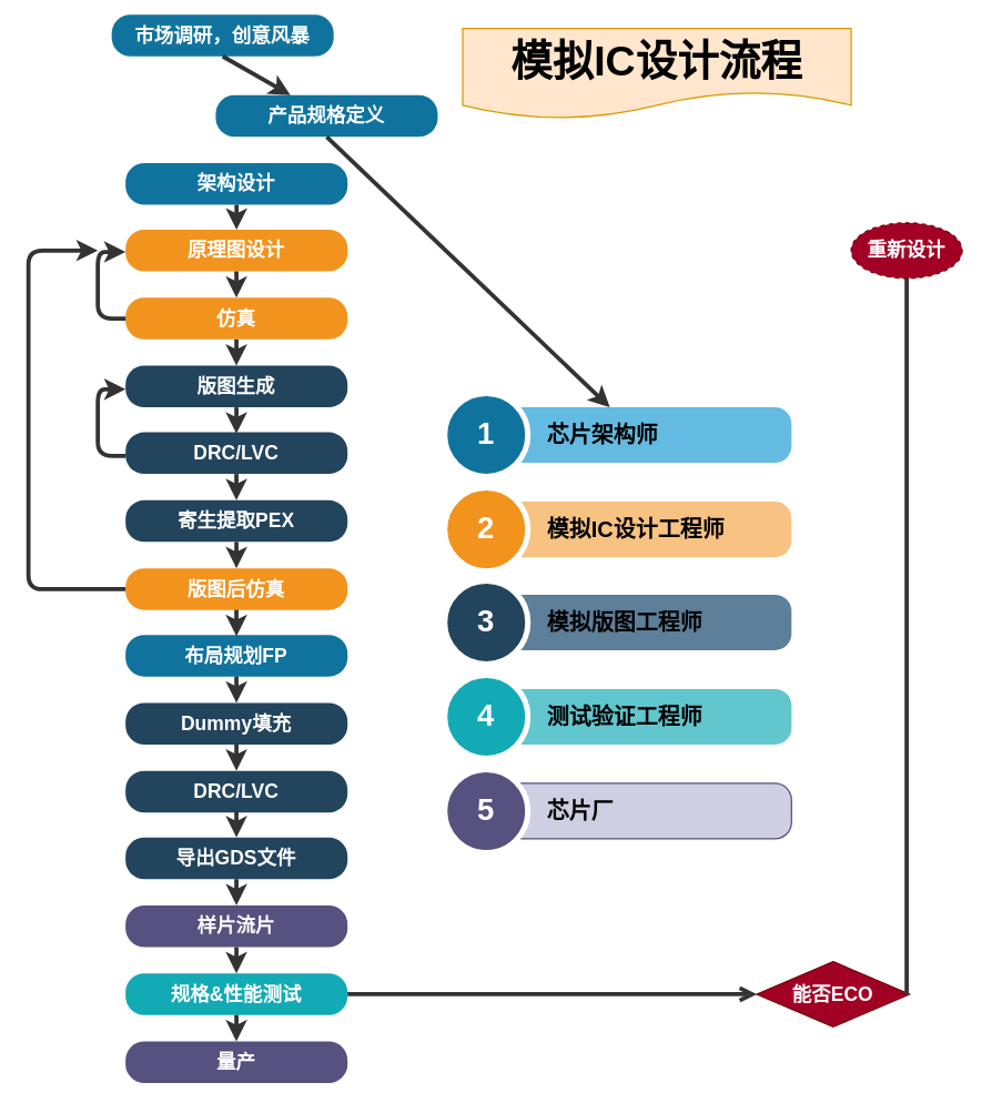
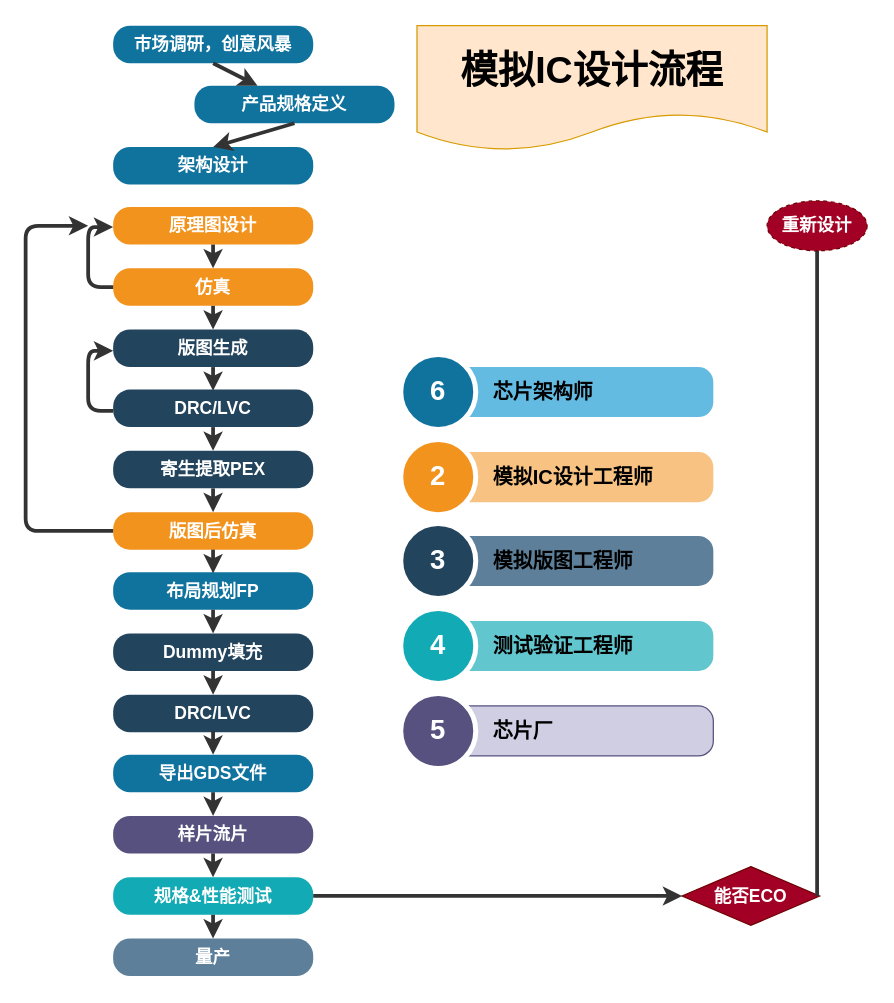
  <mxCell id="0" />
  <mxCell id="1" parent="0" />
- <mxCell id="2" value="市场调研，创意风暴" style="fillColor=#10739E;strokecolor=none;rounded=1;fontColor=#FFFFFF;strokeColor=none;fontStyle=1;fontSize=14;whiteSpace=wrap;html=1;arcSize=45;" parent="1" vertex="1"><mxGeometry x="80" y="10" width="160" height="30" as="geometry" /></mxCell>
+ <mxCell id="2" value="市场调研，创意风暴" style="fillColor=#10739E;strokecolor=none;rounded=1;fontColor=#FFFFFF;strokeColor=none;fontStyle=1;fontSize=14;whiteSpace=wrap;html=1;arcSize=45;" parent="1" vertex="1"><mxGeometry x="90" y="20" width="160" height="30" as="geometry" /></mxCell>
  <mxCell id="3" value="原理图设计" style="fillColor=#F2931E;strokecolor=none;rounded=1;fontColor=#FFFFFF;strokeColor=none;fontStyle=1;fontSize=14;whiteSpace=wrap;html=1;arcSize=45;" parent="1" vertex="1"><mxGeometry x="90" y="165" width="160" height="30" as="geometry" /></mxCell>
  <mxCell id="4" value="版图生成" style="fillColor=#23445D;strokecolor=none;rounded=1;fontColor=#FFFFFF;strokeColor=none;fontStyle=1;fontSize=14;whiteSpace=wrap;html=1;arcSize=45;" parent="1" vertex="1"><mxGeometry x="90" y="263" width="160" height="30" as="geometry" /></mxCell>
  <mxCell id="5" value="规格&amp;amp;性能测试" style="fillColor=#12AAB5;strokecolor=none;rounded=1;fontColor=#FFFFFF;strokeColor=none;fontStyle=1;fontSize=14;whiteSpace=wrap;html=1;arcSize=45;" parent="1" vertex="1"><mxGeometry x="90" y="701" width="160" height="30" as="geometry" /></mxCell>
  <mxCell id="6" value="样片流片" style="fillColor=#56517E;strokecolor=none;rounded=1;fontColor=#FFFFFF;strokeColor=none;fontStyle=1;fontSize=14;whiteSpace=wrap;html=1;arcSize=45;" parent="1" vertex="1"><mxGeometry x="90" y="652" width="160" height="30" as="geometry" /></mxCell>
  <mxCell id="7" value="产品规格定义" style="fillColor=#10739E;strokecolor=none;rounded=1;fontColor=#FFFFFF;strokeColor=none;fontStyle=1;fontSize=14;whiteSpace=wrap;html=1;arcSize=45;" parent="1" vertex="1"><mxGeometry x="155" y="68" width="160" height="30" as="geometry" /></mxCell>
  <mxCell id="8" value="架构设计" style="fillColor=#10739E;strokecolor=none;rounded=1;fontColor=#FFFFFF;strokeColor=none;fontStyle=1;fontSize=14;whiteSpace=wrap;html=1;arcSize=45;" parent="1" vertex="1"><mxGeometry x="90" y="117" width="160" height="30" as="geometry" /></mxCell>
  <mxCell id="9" value="仿真" style="fillColor=#F2931E;strokecolor=none;rounded=1;fontColor=#FFFFFF;strokeColor=none;fontStyle=1;fontSize=14;whiteSpace=wrap;html=1;arcSize=45;" parent="1" vertex="1"><mxGeometry x="90" y="214" width="160" height="30" as="geometry" /></mxCell>
  <mxCell id="10" value="DRC/LVC" style="fillColor=#23445D;strokecolor=none;rounded=1;fontColor=#FFFFFF;strokeColor=none;fontStyle=1;fontSize=14;whiteSpace=wrap;html=1;arcSize=45;" parent="1" vertex="1"><mxGeometry x="90" y="311" width="160" height="30" as="geometry" /></mxCell>
  <mxCell id="11" value="寄生提取PEX" style="fillColor=#23445D;strokecolor=none;rounded=1;fontColor=#FFFFFF;strokeColor=none;fontStyle=1;fontSize=14;whiteSpace=wrap;html=1;arcSize=45;" parent="1" vertex="1"><mxGeometry x="90" y="360" width="160" height="30" as="geometry" /></mxCell>
  <mxCell id="12" value="版图后仿真" style="fillColor=#F2931E;strokecolor=none;rounded=1;fontColor=#FFFFFF;strokeColor=none;fontStyle=1;fontSize=14;whiteSpace=wrap;html=1;arcSize=45;" parent="1" vertex="1"><mxGeometry x="90" y="409" width="160" height="30" as="geometry" /></mxCell>
  <mxCell id="13" value="布局规划FP" style="fillColor=#10739e;strokecolor=none;rounded=1;fontColor=#FFFFFF;strokeColor=none;fontStyle=1;fontSize=14;whiteSpace=wrap;html=1;arcSize=45;" parent="1" vertex="1"><mxGeometry x="90" y="457" width="160" height="30" as="geometry" /></mxCell>
  <mxCell id="14" value="Dummy填充" style="fillColor=#23445D;strokecolor=none;rounded=1;fontColor=#FFFFFF;strokeColor=none;fontStyle=1;fontSize=14;whiteSpace=wrap;html=1;arcSize=45;" parent="1" vertex="1"><mxGeometry x="90" y="506" width="160" height="30" as="geometry" /></mxCell>
  <mxCell id="15" value="DRC/LVC" style="fillColor=#23445D;strokecolor=none;rounded=1;fontColor=#FFFFFF;strokeColor=none;fontStyle=1;fontSize=14;whiteSpace=wrap;html=1;arcSize=45;" parent="1" vertex="1"><mxGeometry x="90" y="555" width="160" height="30" as="geometry" /></mxCell>
- <mxCell id="16" value="导出GDS文件" style="fillColor=#23445D;strokecolor=none;rounded=1;fontColor=#FFFFFF;strokeColor=none;fontStyle=1;fontSize=14;whiteSpace=wrap;html=1;arcSize=45;" parent="1" vertex="1"><mxGeometry x="90" y="603" width="160" height="30" as="geometry" /></mxCell>
- <mxCell id="17" value="量产" style="fillColor=#56517E;strokecolor=none;rounded=1;fontColor=#FFFFFF;strokeColor=none;fontStyle=1;fontSize=14;whiteSpace=wrap;html=1;arcSize=45;" parent="1" vertex="1"><mxGeometry x="90" y="750" width="160" height="30" as="geometry" /></mxCell>
+ <mxCell id="16" value="导出GDS文件" style="fillColor=#10739e;strokecolor=none;rounded=1;fontColor=#FFFFFF;strokeColor=none;fontStyle=1;fontSize=14;whiteSpace=wrap;html=1;arcSize=45;" parent="1" vertex="1"><mxGeometry x="90" y="603" width="160" height="30" as="geometry" /></mxCell>
+ <mxCell id="17" value="量产" style="fillColor=#5d7f99;strokecolor=none;rounded=1;fontColor=#FFFFFF;strokeColor=none;fontStyle=1;fontSize=14;whiteSpace=wrap;html=1;arcSize=45;" parent="1" vertex="1"><mxGeometry x="90" y="750" width="160" height="30" as="geometry" /></mxCell>
  <mxCell id="18" value="" style="endArrow=classic;html=1;rounded=1;exitX=0.5;exitY=1;exitDx=0;exitDy=0;strokeWidth=3;arcSize=45;strokeColor=#333333;" parent="1" source="2" target="7" edge="1"><mxGeometry width="50" height="50" relative="1" as="geometry"><mxPoint x="140" y="70" as="sourcePoint" /><mxPoint x="180" y="60" as="targetPoint" /></mxGeometry></mxCell>
- <mxCell id="19" value="" style="endArrow=classic;html=1;rounded=1;exitX=0.5;exitY=1;exitDx=0;exitDy=0;strokeWidth=3;arcSize=45;strokeColor=#333333;" parent="1" source="7" target="40" edge="1"><mxGeometry width="50" height="50" relative="1" as="geometry"><mxPoint x="170" y="100" as="sourcePoint" /><mxPoint x="180" y="78" as="targetPoint" /></mxGeometry></mxCell>
- <mxCell id="20" value="" style="endArrow=classic;html=1;rounded=1;entryX=0.5;entryY=0;entryDx=0;entryDy=0;exitX=0.5;exitY=1;exitDx=0;exitDy=0;strokeWidth=3;arcSize=45;strokeColor=#333333;" parent="1" source="8" target="3" edge="1"><mxGeometry width="50" height="50" relative="1" as="geometry"><mxPoint x="180" y="108" as="sourcePoint" /><mxPoint x="180" y="129" as="targetPoint" /></mxGeometry></mxCell>
+ <mxCell id="19" value="" style="endArrow=classic;html=1;rounded=1;entryX=0.5;entryY=0;entryDx=0;entryDy=0;exitX=0.5;exitY=1;exitDx=0;exitDy=0;strokeWidth=3;arcSize=45;strokeColor=#333333;" parent="1" source="7" target="8" edge="1"><mxGeometry width="50" height="50" relative="1" as="geometry"><mxPoint x="170" y="100" as="sourcePoint" /><mxPoint x="180" y="78" as="targetPoint" /></mxGeometry></mxCell>
  <mxCell id="21" value="" style="endArrow=classic;html=1;rounded=1;entryX=0.5;entryY=0;entryDx=0;entryDy=0;exitX=0.5;exitY=1;exitDx=0;exitDy=0;strokeWidth=3;arcSize=45;strokeColor=#333333;" parent="1" edge="1"><mxGeometry width="50" height="50" relative="1" as="geometry"><mxPoint x="169.91" y="195" as="sourcePoint" /><mxPoint x="169.91" y="214" as="targetPoint" /></mxGeometry></mxCell>
  <mxCell id="22" value="" style="endArrow=classic;html=1;rounded=1;entryX=0.5;entryY=0;entryDx=0;entryDy=0;exitX=0.5;exitY=1;exitDx=0;exitDy=0;strokeWidth=3;arcSize=45;strokeColor=#333333;" parent="1" edge="1"><mxGeometry width="50" height="50" relative="1" as="geometry"><mxPoint x="169.91" y="244" as="sourcePoint" /><mxPoint x="169.91" y="263" as="targetPoint" /></mxGeometry></mxCell>
  <mxCell id="23" value="" style="endArrow=classic;html=1;rounded=1;entryX=0.5;entryY=0;entryDx=0;entryDy=0;exitX=0.5;exitY=1;exitDx=0;exitDy=0;strokeWidth=3;arcSize=45;strokeColor=#333333;" parent="1" edge="1"><mxGeometry width="50" height="50" relative="1" as="geometry"><mxPoint x="169.91" y="293" as="sourcePoint" /><mxPoint x="169.91" y="312" as="targetPoint" /></mxGeometry></mxCell>
  <mxCell id="24" value="" style="endArrow=classic;html=1;rounded=1;entryX=0.5;entryY=0;entryDx=0;entryDy=0;exitX=0.5;exitY=1;exitDx=0;exitDy=0;strokeWidth=3;arcSize=45;strokeColor=#333333;" parent="1" edge="1"><mxGeometry width="50" height="50" relative="1" as="geometry"><mxPoint x="169.91" y="341" as="sourcePoint" /><mxPoint x="169.91" y="360" as="targetPoint" /></mxGeometry></mxCell>
  <mxCell id="25" value="" style="endArrow=classic;html=1;rounded=1;entryX=0.5;entryY=0;entryDx=0;entryDy=0;exitX=0.5;exitY=1;exitDx=0;exitDy=0;strokeWidth=3;arcSize=45;strokeColor=#333333;" parent="1" edge="1"><mxGeometry width="50" height="50" relative="1" as="geometry"><mxPoint x="169.91" y="390" as="sourcePoint" /><mxPoint x="169.91" y="409" as="targetPoint" /></mxGeometry></mxCell>
  <mxCell id="26" value="" style="endArrow=classic;html=1;rounded=1;entryX=0.5;entryY=0;entryDx=0;entryDy=0;exitX=0.5;exitY=1;exitDx=0;exitDy=0;strokeWidth=3;arcSize=45;strokeColor=#333333;" parent="1" edge="1"><mxGeometry width="50" height="50" relative="1" as="geometry"><mxPoint x="169.91" y="439" as="sourcePoint" /><mxPoint x="169.91" y="458" as="targetPoint" /></mxGeometry></mxCell>
  <mxCell id="27" value="" style="endArrow=classic;html=1;rounded=1;entryX=0.5;entryY=0;entryDx=0;entryDy=0;exitX=0.5;exitY=1;exitDx=0;exitDy=0;strokeWidth=3;arcSize=45;strokeColor=#333333;" parent="1" edge="1"><mxGeometry width="50" height="50" relative="1" as="geometry"><mxPoint x="169.91" y="487" as="sourcePoint" /><mxPoint x="169.91" y="506" as="targetPoint" /></mxGeometry></mxCell>
  <mxCell id="28" value="" style="endArrow=classic;html=1;rounded=1;entryX=0.5;entryY=0;entryDx=0;entryDy=0;exitX=0.5;exitY=1;exitDx=0;exitDy=0;strokeWidth=3;arcSize=45;strokeColor=#333333;" parent="1" edge="1"><mxGeometry width="50" height="50" relative="1" as="geometry"><mxPoint x="169.91" y="536" as="sourcePoint" /><mxPoint x="169.91" y="555" as="targetPoint" /></mxGeometry></mxCell>
  <mxCell id="29" value="" style="endArrow=classic;html=1;rounded=1;entryX=0.5;entryY=0;entryDx=0;entryDy=0;exitX=0.5;exitY=1;exitDx=0;exitDy=0;strokeWidth=3;arcSize=45;strokeColor=#333333;" parent="1" edge="1"><mxGeometry width="50" height="50" relative="1" as="geometry"><mxPoint x="169.91" y="584" as="sourcePoint" /><mxPoint x="169.91" y="603" as="targetPoint" /></mxGeometry></mxCell>
  <mxCell id="30" value="" style="endArrow=classic;html=1;rounded=1;entryX=0.5;entryY=0;entryDx=0;entryDy=0;exitX=0.5;exitY=1;exitDx=0;exitDy=0;strokeWidth=3;arcSize=45;strokeColor=#333333;" parent="1" edge="1"><mxGeometry width="50" height="50" relative="1" as="geometry"><mxPoint x="169.91" y="633" as="sourcePoint" /><mxPoint x="169.91" y="652" as="targetPoint" /></mxGeometry></mxCell>
  <mxCell id="31" value="" style="endArrow=classic;html=1;rounded=1;entryX=0.5;entryY=0;entryDx=0;entryDy=0;exitX=0.5;exitY=1;exitDx=0;exitDy=0;strokeWidth=3;arcSize=45;strokeColor=#333333;" parent="1" edge="1"><mxGeometry width="50" height="50" relative="1" as="geometry"><mxPoint x="169.91" y="682" as="sourcePoint" /><mxPoint x="169.91" y="701" as="targetPoint" /></mxGeometry></mxCell>
  <mxCell id="32" value="" style="endArrow=classic;html=1;rounded=1;entryX=0.5;entryY=0;entryDx=0;entryDy=0;exitX=0.5;exitY=1;exitDx=0;exitDy=0;strokeWidth=3;arcSize=45;strokeColor=#333333;" parent="1" edge="1"><mxGeometry width="50" height="50" relative="1" as="geometry"><mxPoint x="169.91" y="731" as="sourcePoint" /><mxPoint x="169.91" y="750" as="targetPoint" /></mxGeometry></mxCell>
  <mxCell id="33" value="" style="endArrow=classic;html=1;rounded=1;exitX=0;exitY=0.5;exitDx=0;exitDy=0;entryX=0;entryY=0.5;entryDx=0;entryDy=0;strokeWidth=3;strokeColor=#333333;" parent="1" edge="1"><mxGeometry width="50" height="50" relative="1" as="geometry"><mxPoint x="90" y="229" as="sourcePoint" /><mxPoint x="90" y="181" as="targetPoint" /><Array as="points"><mxPoint x="70" y="229" /><mxPoint x="70" y="181" /></Array></mxGeometry></mxCell>
  <mxCell id="34" value="" style="endArrow=classic;html=1;rounded=1;exitX=0;exitY=0.5;exitDx=0;exitDy=0;entryX=0;entryY=0.5;entryDx=0;entryDy=0;strokeWidth=3;strokeColor=#333333;" parent="1" edge="1"><mxGeometry width="50" height="50" relative="1" as="geometry"><mxPoint x="90" y="328" as="sourcePoint" /><mxPoint x="90" y="280" as="targetPoint" /><Array as="points"><mxPoint x="70" y="328" /><mxPoint x="70" y="280" /></Array></mxGeometry></mxCell>
  <mxCell id="35" value="" style="endArrow=classic;html=1;rounded=1;exitX=0;exitY=0.5;exitDx=0;exitDy=0;strokeWidth=3;strokeColor=#333333;" parent="1" source="12" edge="1"><mxGeometry width="50" height="50" relative="1" as="geometry"><mxPoint x="90" y="428" as="sourcePoint" /><mxPoint x="70" y="180" as="targetPoint" /><Array as="points"><mxPoint x="20" y="424" /><mxPoint x="20" y="180" /></Array></mxGeometry></mxCell>
  <mxCell id="36" value="&lt;font style=&quot;font-size: 14px;&quot;&gt;能否ECO&lt;/font&gt;" style="rhombus;whiteSpace=wrap;html=1;fillColor=#a20025;strokeColor=#6F0000;fontColor=#ffffff;shadow=0;fontStyle=1" parent="1" vertex="1"><mxGeometry x="545" y="692.5" width="110" height="47" as="geometry" /></mxCell>
- <mxCell id="37" value="" style="endArrow=open;html=1;entryX=0;entryY=0.5;entryDx=0;entryDy=0;exitX=1;exitY=0.5;exitDx=0;exitDy=0;strokeWidth=3;rounded=1;strokeColor=#333333;" parent="1" source="5" target="36" edge="1"><mxGeometry width="50" height="50" relative="1" as="geometry"><mxPoint x="179.91" y="692" as="sourcePoint" /><mxPoint x="179.91" y="711" as="targetPoint" /></mxGeometry></mxCell>
+ <mxCell id="37" value="" style="endArrow=classic;html=1;entryX=0;entryY=0.5;entryDx=0;entryDy=0;exitX=1;exitY=0.5;exitDx=0;exitDy=0;strokeWidth=3;rounded=1;strokeColor=#333333;" parent="1" source="5" target="36" edge="1"><mxGeometry width="50" height="50" relative="1" as="geometry"><mxPoint x="179.91" y="692" as="sourcePoint" /><mxPoint x="179.91" y="711" as="targetPoint" /></mxGeometry></mxCell>
  <mxCell id="38" value="" style="endArrow=classic;html=1;rounded=1;strokeWidth=3;exitX=1;exitY=0.5;exitDx=0;exitDy=0;entryX=1;entryY=0.5;entryDx=0;entryDy=0;strokeColor=#333333;" parent="1" target="39" edge="1"><mxGeometry width="50" height="50" relative="1" as="geometry"><mxPoint x="653" y="716" as="sourcePoint" /><mxPoint x="473" y="180" as="targetPoint" /><Array as="points"><mxPoint x="653" y="180" /></Array></mxGeometry></mxCell>
  <mxCell id="39" value="重新设计" style="ellipse;whiteSpace=wrap;html=1;fillColor=#a20025;fontColor=#ffffff;strokeColor=#6F0000;fontSize=14;fontStyle=1;dashed=1;" parent="1" vertex="1"><mxGeometry x="613" y="160" width="80" height="40" as="geometry" /></mxCell>
  <mxCell id="40" value="芯片架构师" style="shape=rect;rounded=1;whiteSpace=wrap;html=1;shadow=0;strokeColor=none;fillColor=#64BBE2;arcSize=30;fontSize=16;spacingLeft=42;fontStyle=1;fontColor=#000000;align=left;" parent="1" vertex="1"><mxGeometry x="350" y="293" width="220" height="40" as="geometry" /></mxCell>
- <mxCell id="41" value="1" style="shape=ellipse;perimeter=ellipsePerimeter;fontSize=22;fontStyle=1;shadow=0;strokeColor=#ffffff;fillColor=#10739E;strokeWidth=4;fontColor=#ffffff;align=center;whiteSpace=wrap;html=1;" parent="1" vertex="1"><mxGeometry x="320" y="283" width="60" height="60" as="geometry" /></mxCell>
+ <mxCell id="41" value="6" style="shape=ellipse;perimeter=ellipsePerimeter;fontSize=22;fontStyle=1;shadow=0;strokeColor=#ffffff;fillColor=#10739E;strokeWidth=4;fontColor=#ffffff;align=center;whiteSpace=wrap;html=1;" parent="1" vertex="1"><mxGeometry x="320" y="283" width="60" height="60" as="geometry" /></mxCell>
  <mxCell id="42" value="模拟IC设计工程师" style="shape=rect;rounded=1;whiteSpace=wrap;html=1;shadow=0;strokeColor=none;fillColor=#F8C382;arcSize=30;fontSize=16;spacingLeft=42;fontStyle=1;fontColor=#000000;align=left;" parent="1" vertex="1"><mxGeometry x="350" y="361" width="220" height="40" as="geometry" /></mxCell>
  <mxCell id="43" value="2" style="shape=ellipse;perimeter=ellipsePerimeter;fontSize=22;fontStyle=1;shadow=0;strokeColor=#ffffff;fillColor=#F2931E;strokeWidth=4;fontColor=#ffffff;align=center;whiteSpace=wrap;html=1;" parent="1" vertex="1"><mxGeometry x="320" y="351" width="60" height="60" as="geometry" /></mxCell>
  <mxCell id="44" value="芯片厂" style="shape=rect;rounded=1;whiteSpace=wrap;html=1;shadow=0;strokeColor=#56517e;fillColor=#d0cee2;arcSize=30;fontSize=16;spacingLeft=42;fontStyle=1;align=left;" parent="1" vertex="1"><mxGeometry x="350" y="564" width="220" height="40" as="geometry" /></mxCell>
  <mxCell id="45" value="5" style="shape=ellipse;perimeter=ellipsePerimeter;fontSize=22;fontStyle=1;shadow=0;strokeColor=#ffffff;fillColor=#56517e;strokeWidth=4;fontColor=#ffffff;align=center;whiteSpace=wrap;html=1;" parent="1" vertex="1"><mxGeometry x="320" y="554" width="60" height="60" as="geometry" /></mxCell>
  <mxCell id="46" value="模拟版图工程师" style="shape=rect;rounded=1;whiteSpace=wrap;html=1;shadow=0;strokeColor=none;fillColor=#5D7F99;arcSize=30;fontSize=16;spacingLeft=42;fontStyle=1;fontColor=#000000;align=left;" parent="1" vertex="1"><mxGeometry x="350" y="428" width="220" height="40" as="geometry" /></mxCell>
  <mxCell id="47" value="3" style="shape=ellipse;perimeter=ellipsePerimeter;fontSize=22;fontStyle=1;shadow=0;strokeColor=#ffffff;fillColor=#23445D;strokeWidth=4;fontColor=#ffffff;align=center;whiteSpace=wrap;html=1;" parent="1" vertex="1"><mxGeometry x="320" y="418" width="60" height="60" as="geometry" /></mxCell>
  <mxCell id="48" value="测试验证工程师" style="shape=rect;rounded=1;whiteSpace=wrap;html=1;shadow=0;strokeColor=none;fillColor=#61C6CE;arcSize=30;fontSize=16;spacingLeft=42;fontStyle=1;fontColor=#000000;align=left;" parent="1" vertex="1"><mxGeometry x="350" y="496" width="220" height="40" as="geometry" /></mxCell>
  <mxCell id="49" value="4" style="shape=ellipse;perimeter=ellipsePerimeter;fontSize=22;fontStyle=1;shadow=0;strokeColor=#ffffff;fillColor=#12AAB5;strokeWidth=4;fontColor=#ffffff;align=center;whiteSpace=wrap;html=1;" parent="1" vertex="1"><mxGeometry x="320" y="486" width="60" height="60" as="geometry" /></mxCell>
- <mxCell id="50" value="&lt;font style=&quot;font-size: 30px;&quot;&gt;&lt;b&gt;模拟IC设计流程&lt;/b&gt;&lt;/font&gt;" style="shape=document;whiteSpace=wrap;html=1;boundedLbl=1;fillColor=#ffe6cc;strokeColor=#d79b00;" vertex="1" parent="1"><mxGeometry x="333" y="20" width="280" height="65" as="geometry" /></mxCell>
+ <mxCell id="50" value="&lt;font style=&quot;font-size: 30px;&quot;&gt;&lt;b&gt;模拟IC设计流程&lt;/b&gt;&lt;/font&gt;" style="shape=document;whiteSpace=wrap;html=1;boundedLbl=1;fillColor=#ffe6cc;strokeColor=#d79b00;" vertex="1" parent="1"><mxGeometry x="333" y="20" width="280" height="100" as="geometry" /></mxCell>
